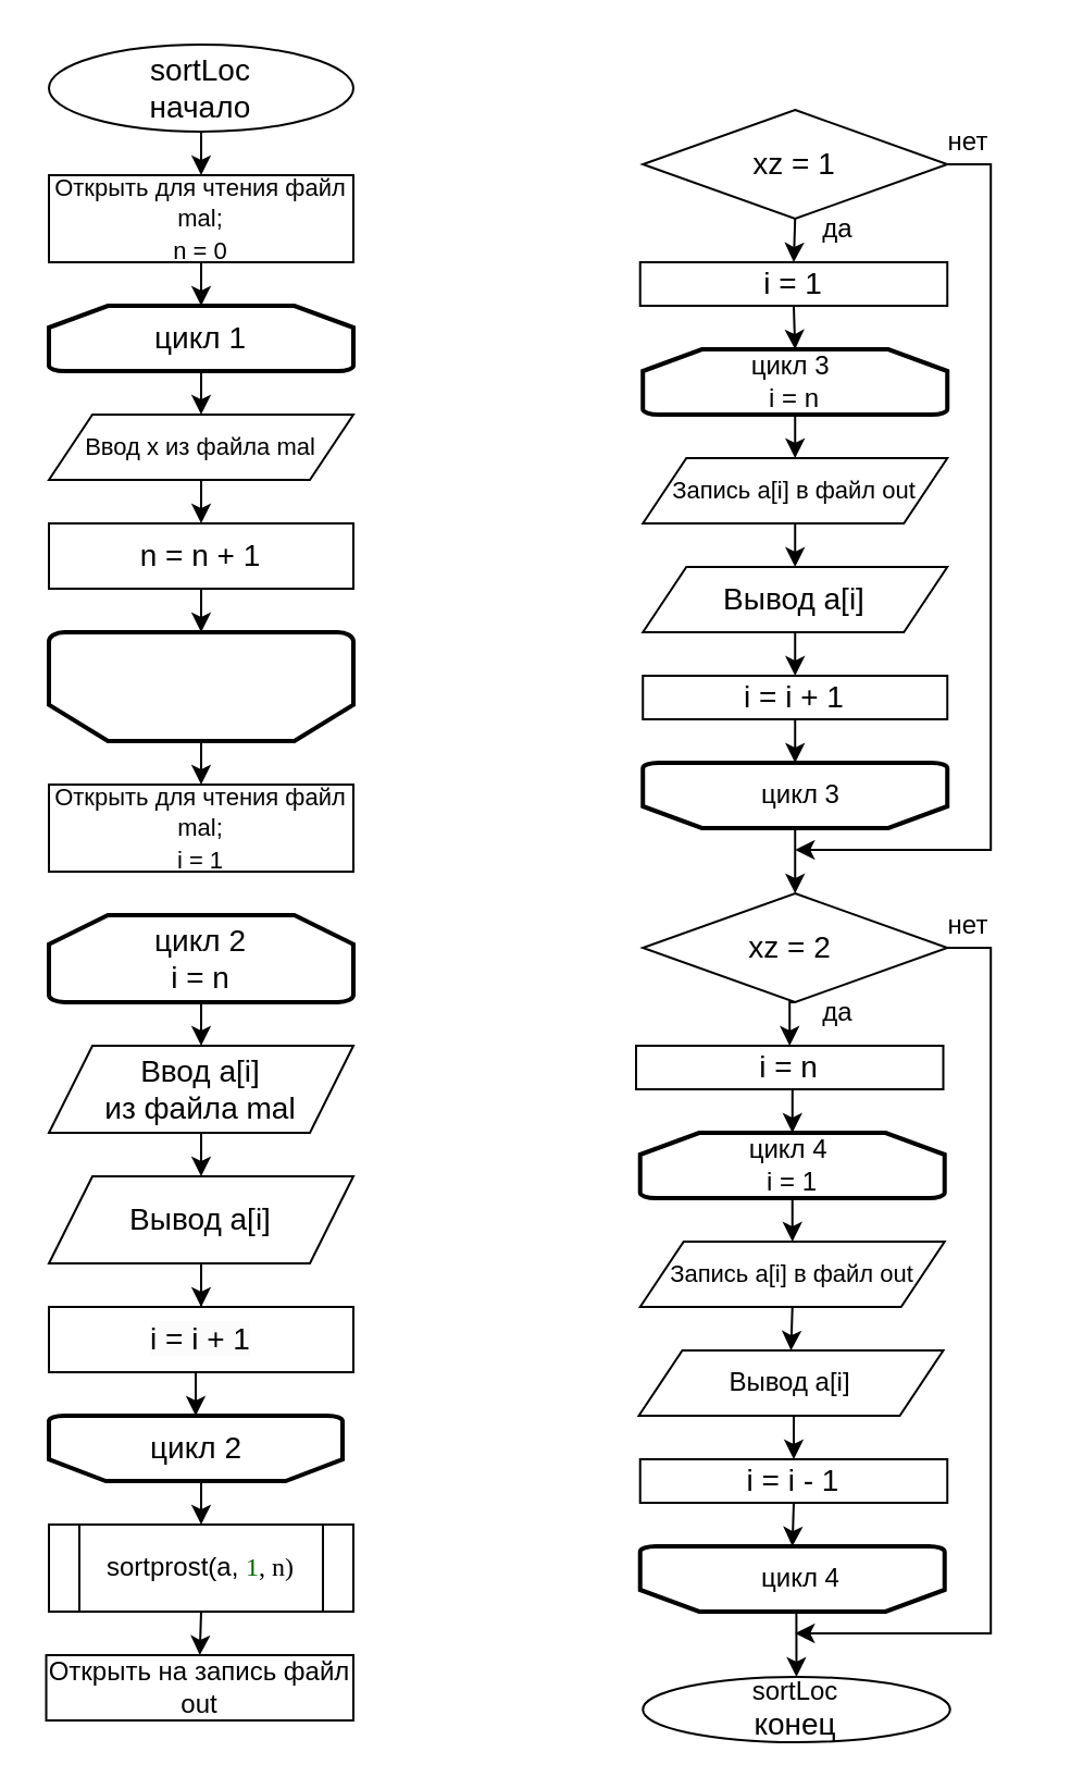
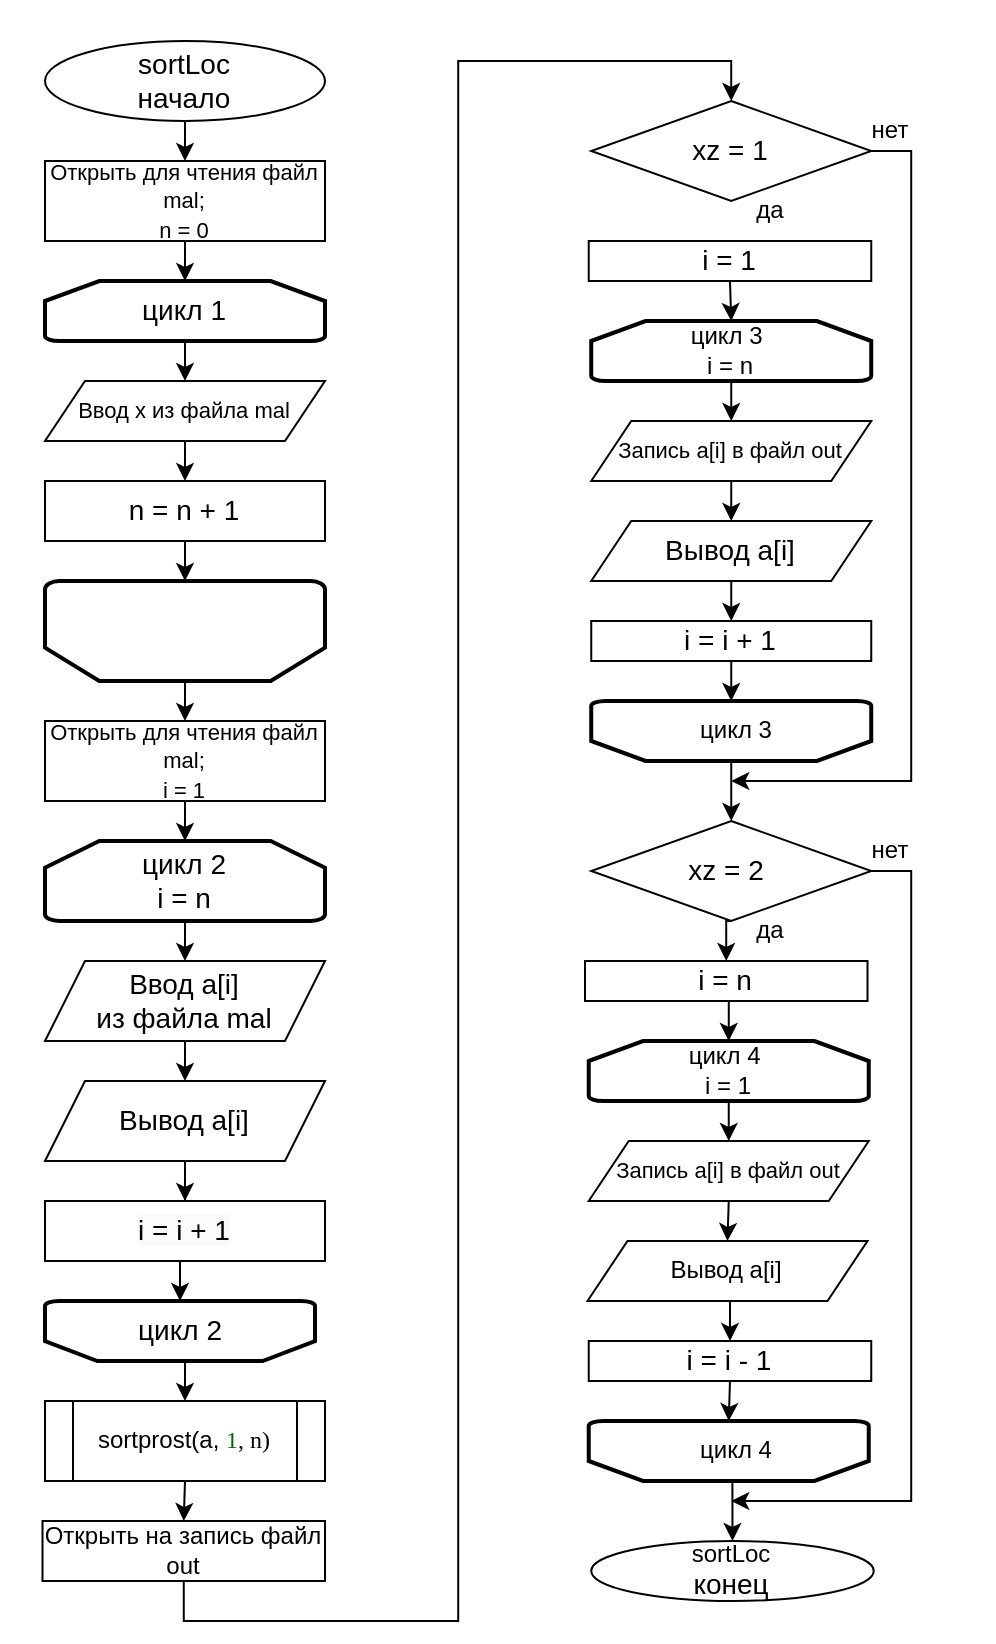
  <mxCell id="0" />
  <mxCell id="1" parent="0" />
  <mxCell id="2" style="edgeStyle=orthogonalEdgeStyle;rounded=0;orthogonalLoop=1;jettySize=auto;html=1;exitX=0.5;exitY=1;exitDx=0;exitDy=0;entryX=0.5;entryY=0;entryDx=0;entryDy=0;" edge="1" parent="1" source="3" target="4"><mxGeometry relative="1" as="geometry" /></mxCell>
  <mxCell id="3" value="&lt;font style=&quot;font-size: 14px;&quot;&gt;sortLoc&lt;br&gt;начало&lt;/font&gt;" style="ellipse;whiteSpace=wrap;html=1;" vertex="1" parent="1"><mxGeometry x="22" y="20" width="140" height="40" as="geometry" /></mxCell>
  <mxCell id="4" value="&lt;font style=&quot;font-size: 11px;&quot;&gt;Открыть для чтения файл mal;&lt;br&gt;n = 0&lt;/font&gt;" style="rounded=0;whiteSpace=wrap;html=1;" vertex="1" parent="1"><mxGeometry x="22" y="80" width="140" height="40" as="geometry" /></mxCell>
  <mxCell id="5" style="edgeStyle=orthogonalEdgeStyle;rounded=0;orthogonalLoop=1;jettySize=auto;html=1;exitX=0.5;exitY=1;exitDx=0;exitDy=0;exitPerimeter=0;entryX=0.5;entryY=0;entryDx=0;entryDy=0;" edge="1" parent="1" source="6" target="8"><mxGeometry relative="1" as="geometry" /></mxCell>
  <mxCell id="6" value="&lt;font style=&quot;font-size: 14px;&quot;&gt;цикл 1&lt;/font&gt;" style="strokeWidth=2;html=1;shape=mxgraph.flowchart.loop_limit;whiteSpace=wrap;" vertex="1" parent="1"><mxGeometry x="22" y="140" width="140" height="30" as="geometry" /></mxCell>
  <mxCell id="7" style="edgeStyle=orthogonalEdgeStyle;rounded=0;orthogonalLoop=1;jettySize=auto;html=1;exitX=0.5;exitY=1;exitDx=0;exitDy=0;entryX=0.5;entryY=0;entryDx=0;entryDy=0;" edge="1" parent="1" source="8" target="9"><mxGeometry relative="1" as="geometry" /></mxCell>
  <mxCell id="8" value="&lt;font style=&quot;font-size: 11px;&quot;&gt;Ввод x из файла mal&lt;/font&gt;" style="shape=parallelogram;perimeter=parallelogramPerimeter;whiteSpace=wrap;html=1;fixedSize=1;" vertex="1" parent="1"><mxGeometry x="22" y="190" width="140" height="30" as="geometry" /></mxCell>
  <mxCell id="9" value="&lt;font style=&quot;font-size: 14px;&quot;&gt;n = n + 1&lt;/font&gt;" style="rounded=0;whiteSpace=wrap;html=1;" vertex="1" parent="1"><mxGeometry x="22" y="240" width="140" height="30" as="geometry" /></mxCell>
  <mxCell id="10" style="edgeStyle=orthogonalEdgeStyle;rounded=0;orthogonalLoop=1;jettySize=auto;html=1;exitX=0.5;exitY=0;exitDx=0;exitDy=0;exitPerimeter=0;entryX=0.5;entryY=0;entryDx=0;entryDy=0;" edge="1" parent="1" source="11" target="12"><mxGeometry relative="1" as="geometry" /></mxCell>
  <mxCell id="11" value="" style="strokeWidth=2;html=1;shape=mxgraph.flowchart.loop_limit;whiteSpace=wrap;rotation=-180;" vertex="1" parent="1"><mxGeometry x="22" y="290" width="140" height="50" as="geometry" /></mxCell>
  <mxCell id="12" value="&lt;font style=&quot;font-size: 11px;&quot;&gt;Открыть для чтения файл mal;&lt;br&gt;&lt;/font&gt;&lt;font style=&quot;font-size: 11px;&quot;&gt;i = 1&lt;/font&gt;" style="rounded=0;whiteSpace=wrap;html=1;" vertex="1" parent="1"><mxGeometry x="22" y="360" width="140" height="40" as="geometry" /></mxCell>
  <mxCell id="13" style="edgeStyle=orthogonalEdgeStyle;rounded=0;orthogonalLoop=1;jettySize=auto;html=1;exitX=0.5;exitY=1;exitDx=0;exitDy=0;exitPerimeter=0;entryX=0.5;entryY=0;entryDx=0;entryDy=0;" edge="1" parent="1" source="14" target="18"><mxGeometry relative="1" as="geometry" /></mxCell>
  <mxCell id="14" value="&lt;font style=&quot;font-size: 14px;&quot;&gt;цикл 2&lt;br&gt;i = n&lt;/font&gt;" style="strokeWidth=2;html=1;shape=mxgraph.flowchart.loop_limit;whiteSpace=wrap;" vertex="1" parent="1"><mxGeometry x="22" y="420" width="140" height="40" as="geometry" /></mxCell>
  <mxCell id="15" style="edgeStyle=orthogonalEdgeStyle;rounded=0;orthogonalLoop=1;jettySize=auto;html=1;exitX=0.5;exitY=1;exitDx=0;exitDy=0;" edge="1" parent="1" source="16" target="19"><mxGeometry relative="1" as="geometry" /></mxCell>
  <mxCell id="16" value="&lt;font style=&quot;font-size: 14px;&quot;&gt;Вывод a[i]&lt;/font&gt;" style="shape=parallelogram;perimeter=parallelogramPerimeter;whiteSpace=wrap;html=1;fixedSize=1;" vertex="1" parent="1"><mxGeometry x="22" y="540" width="140" height="40" as="geometry" /></mxCell>
  <mxCell id="17" style="edgeStyle=orthogonalEdgeStyle;rounded=0;orthogonalLoop=1;jettySize=auto;html=1;exitX=0.5;exitY=1;exitDx=0;exitDy=0;entryX=0.5;entryY=0;entryDx=0;entryDy=0;" edge="1" parent="1" source="18" target="16"><mxGeometry relative="1" as="geometry" /></mxCell>
  <mxCell id="18" value="&lt;font style=&quot;font-size: 14px;&quot;&gt;Ввод a[i]&lt;br&gt;из файла mal&lt;/font&gt;" style="shape=parallelogram;perimeter=parallelogramPerimeter;whiteSpace=wrap;html=1;fixedSize=1;" vertex="1" parent="1"><mxGeometry x="22" y="480" width="140" height="40" as="geometry" /></mxCell>
  <mxCell id="19" value="&lt;span style=&quot;color: rgb(0, 0, 0); font-family: Helvetica; font-size: 14px; font-style: normal; font-variant-ligatures: normal; font-variant-caps: normal; font-weight: 400; letter-spacing: normal; orphans: 2; text-align: center; text-indent: 0px; text-transform: none; widows: 2; word-spacing: 0px; -webkit-text-stroke-width: 0px; background-color: rgb(251, 251, 251); text-decoration-thickness: initial; text-decoration-style: initial; text-decoration-color: initial; float: none; display: inline !important;&quot;&gt;i = i + 1&lt;/span&gt;" style="rounded=0;whiteSpace=wrap;html=1;" vertex="1" parent="1"><mxGeometry x="22" y="600" width="140" height="30" as="geometry" /></mxCell>
  <mxCell id="20" style="edgeStyle=orthogonalEdgeStyle;rounded=0;orthogonalLoop=1;jettySize=auto;html=1;exitX=0.5;exitY=0;exitDx=0;exitDy=0;exitPerimeter=0;entryX=0.5;entryY=0;entryDx=0;entryDy=0;" edge="1" parent="1" source="21" target="24"><mxGeometry relative="1" as="geometry" /></mxCell>
  <mxCell id="21" value="" style="strokeWidth=2;html=1;shape=mxgraph.flowchart.loop_limit;whiteSpace=wrap;rotation=-180;" vertex="1" parent="1"><mxGeometry x="22" y="650" width="135" height="30" as="geometry" /></mxCell>
  <mxCell id="22" value="&lt;font style=&quot;font-size: 14px;&quot;&gt;цикл 2&lt;/font&gt;" style="text;html=1;strokeColor=none;fillColor=none;align=center;verticalAlign=middle;whiteSpace=wrap;rounded=0;" vertex="1" parent="1"><mxGeometry x="59.5" y="650" width="60" height="30" as="geometry" /></mxCell>
  <mxCell id="23" style="edgeStyle=orthogonalEdgeStyle;rounded=0;orthogonalLoop=1;jettySize=auto;html=1;exitX=0.5;exitY=1;exitDx=0;exitDy=0;entryX=0.5;entryY=0;entryDx=0;entryDy=0;" edge="1" parent="1" source="24" target="26"><mxGeometry relative="1" as="geometry" /></mxCell>
  <mxCell id="24" value="sortprost(a, &lt;span style=&quot;font-size:9.0pt;font-family:Consolas;mso-fareast-font-family:Calibri;&lt;br/&gt;mso-fareast-theme-font:minor-latin;mso-bidi-font-family:Consolas;color:darkgreen;&lt;br/&gt;mso-ansi-language:EN-US;mso-fareast-language:EN-US;mso-bidi-language:AR-SA&quot; lang=&quot;EN-US&quot;&gt;1&lt;/span&gt;&lt;span style=&quot;font-size: 9pt; font-family: Consolas;&quot; lang=&quot;EN-US&quot;&gt;, n)&lt;/span&gt;" style="shape=process;whiteSpace=wrap;html=1;backgroundOutline=1;" vertex="1" parent="1"><mxGeometry x="22" y="700" width="140" height="40" as="geometry" /></mxCell>
+ <mxCell id="25" style="edgeStyle=orthogonalEdgeStyle;rounded=0;orthogonalLoop=1;jettySize=auto;html=1;exitX=0.5;exitY=1;exitDx=0;exitDy=0;entryX=0.5;entryY=0;entryDx=0;entryDy=0;" edge="1" parent="1" source="26" target="29"><mxGeometry relative="1" as="geometry" /></mxCell>
  <mxCell id="26" value="Открыть на запись файл out" style="rounded=0;whiteSpace=wrap;html=1;" vertex="1" parent="1"><mxGeometry x="20.75" y="760" width="141.25" height="30" as="geometry" /></mxCell>
- <mxCell id="27" style="edgeStyle=orthogonalEdgeStyle;rounded=0;orthogonalLoop=1;jettySize=auto;html=1;exitX=0.5;exitY=1;exitDx=0;exitDy=0;entryX=0.5;entryY=0;entryDx=0;entryDy=0;" edge="1" parent="1" source="29" target="30"><mxGeometry relative="1" as="geometry" /></mxCell>
  <mxCell id="28" style="edgeStyle=orthogonalEdgeStyle;rounded=0;orthogonalLoop=1;jettySize=auto;html=1;exitX=1;exitY=0.5;exitDx=0;exitDy=0;" edge="1" parent="1" source="29"><mxGeometry relative="1" as="geometry"><mxPoint x="365.12" y="390" as="targetPoint" /><Array as="points"><mxPoint x="455.12" y="75" /><mxPoint x="455.12" y="390" /></Array></mxGeometry></mxCell>
  <mxCell id="29" value="&lt;font style=&quot;font-size: 14px;&quot;&gt;xz = 1&lt;/font&gt;" style="rhombus;whiteSpace=wrap;html=1;" vertex="1" parent="1"><mxGeometry x="295.12" y="50" width="140" height="50" as="geometry" /></mxCell>
  <mxCell id="30" value="&lt;font style=&quot;font-size: 14px;&quot;&gt;i = 1&lt;/font&gt;" style="rounded=0;whiteSpace=wrap;html=1;" vertex="1" parent="1"><mxGeometry x="293.87" y="120" width="141.25" height="20" as="geometry" /></mxCell>
  <mxCell id="31" style="edgeStyle=orthogonalEdgeStyle;rounded=0;orthogonalLoop=1;jettySize=auto;html=1;exitX=0.5;exitY=1;exitDx=0;exitDy=0;exitPerimeter=0;entryX=0.5;entryY=0;entryDx=0;entryDy=0;" edge="1" parent="1" source="32" target="36"><mxGeometry relative="1" as="geometry" /></mxCell>
  <mxCell id="32" value="цикл 3&amp;nbsp;&lt;br&gt;i = n" style="strokeWidth=2;html=1;shape=mxgraph.flowchart.loop_limit;whiteSpace=wrap;" vertex="1" parent="1"><mxGeometry x="295.12" y="160" width="140" height="30" as="geometry" /></mxCell>
  <mxCell id="33" style="edgeStyle=orthogonalEdgeStyle;rounded=0;orthogonalLoop=1;jettySize=auto;html=1;exitX=0.5;exitY=1;exitDx=0;exitDy=0;entryX=0.5;entryY=0;entryDx=0;entryDy=0;" edge="1" parent="1" source="34" target="37"><mxGeometry relative="1" as="geometry" /></mxCell>
  <mxCell id="34" value="&lt;font style=&quot;font-size: 14px;&quot;&gt;Вывод a[i]&lt;/font&gt;" style="shape=parallelogram;perimeter=parallelogramPerimeter;whiteSpace=wrap;html=1;fixedSize=1;" vertex="1" parent="1"><mxGeometry x="295.12" y="260" width="140" height="30" as="geometry" /></mxCell>
  <mxCell id="35" style="edgeStyle=orthogonalEdgeStyle;rounded=0;orthogonalLoop=1;jettySize=auto;html=1;exitX=0.5;exitY=1;exitDx=0;exitDy=0;entryX=0.5;entryY=0;entryDx=0;entryDy=0;" edge="1" parent="1" source="36" target="34"><mxGeometry relative="1" as="geometry" /></mxCell>
  <mxCell id="36" value="&lt;font style=&quot;font-size: 11px;&quot;&gt;Запись a[i]&amp;nbsp;в файл out&lt;/font&gt;" style="shape=parallelogram;perimeter=parallelogramPerimeter;whiteSpace=wrap;html=1;fixedSize=1;" vertex="1" parent="1"><mxGeometry x="295.12" y="210" width="140" height="30" as="geometry" /></mxCell>
  <mxCell id="37" value="&lt;font style=&quot;font-size: 14px;&quot;&gt;i = i + 1&lt;/font&gt;" style="rounded=0;whiteSpace=wrap;html=1;" vertex="1" parent="1"><mxGeometry x="295.12" y="310" width="140" height="20" as="geometry" /></mxCell>
  <mxCell id="38" style="edgeStyle=orthogonalEdgeStyle;rounded=0;orthogonalLoop=1;jettySize=auto;html=1;exitX=0.5;exitY=0;exitDx=0;exitDy=0;exitPerimeter=0;entryX=0.5;entryY=0;entryDx=0;entryDy=0;" edge="1" parent="1" source="39" target="42"><mxGeometry relative="1" as="geometry" /></mxCell>
  <mxCell id="39" value="" style="strokeWidth=2;html=1;shape=mxgraph.flowchart.loop_limit;whiteSpace=wrap;rotation=-180;" vertex="1" parent="1"><mxGeometry x="295.12" y="350" width="140" height="30" as="geometry" /></mxCell>
  <mxCell id="40" style="edgeStyle=orthogonalEdgeStyle;rounded=0;orthogonalLoop=1;jettySize=auto;html=1;exitX=0.5;exitY=1;exitDx=0;exitDy=0;entryX=0.5;entryY=0;entryDx=0;entryDy=0;" edge="1" parent="1" source="42" target="44"><mxGeometry relative="1" as="geometry" /></mxCell>
  <mxCell id="41" style="edgeStyle=orthogonalEdgeStyle;rounded=0;orthogonalLoop=1;jettySize=auto;html=1;exitX=1;exitY=0.5;exitDx=0;exitDy=0;" edge="1" parent="1" source="42"><mxGeometry relative="1" as="geometry"><mxPoint x="365.12" y="750" as="targetPoint" /><Array as="points"><mxPoint x="455.12" y="435" /><mxPoint x="455.12" y="750" /></Array></mxGeometry></mxCell>
  <mxCell id="42" value="&lt;font style=&quot;font-size: 14px;&quot;&gt;xz = 2&amp;nbsp;&lt;/font&gt;" style="rhombus;whiteSpace=wrap;html=1;" vertex="1" parent="1"><mxGeometry x="295.12" y="410" width="140" height="50" as="geometry" /></mxCell>
  <mxCell id="43" value="цикл 3" style="text;html=1;strokeColor=none;fillColor=none;align=center;verticalAlign=middle;whiteSpace=wrap;rounded=0;" vertex="1" parent="1"><mxGeometry x="337.62" y="350" width="60" height="30" as="geometry" /></mxCell>
  <mxCell id="44" value="&lt;font style=&quot;font-size: 14px;&quot;&gt;i = n&lt;/font&gt;" style="rounded=0;whiteSpace=wrap;html=1;" vertex="1" parent="1"><mxGeometry x="292" y="480" width="141.25" height="20" as="geometry" /></mxCell>
  <mxCell id="45" style="edgeStyle=orthogonalEdgeStyle;rounded=0;orthogonalLoop=1;jettySize=auto;html=1;exitX=0.5;exitY=1;exitDx=0;exitDy=0;exitPerimeter=0;entryX=0.5;entryY=0;entryDx=0;entryDy=0;" edge="1" parent="1" source="46" target="48"><mxGeometry relative="1" as="geometry" /></mxCell>
  <mxCell id="46" value="&lt;font style=&quot;font-size: 12px;&quot;&gt;цикл 4&amp;nbsp;&lt;br style=&quot;border-color: var(--border-color);&quot;&gt;i = 1&lt;/font&gt;" style="strokeWidth=2;html=1;shape=mxgraph.flowchart.loop_limit;whiteSpace=wrap;" vertex="1" parent="1"><mxGeometry x="293.87" y="520" width="140" height="30" as="geometry" /></mxCell>
  <mxCell id="47" style="edgeStyle=orthogonalEdgeStyle;rounded=0;orthogonalLoop=1;jettySize=auto;html=1;exitX=0.5;exitY=1;exitDx=0;exitDy=0;entryX=0.5;entryY=0;entryDx=0;entryDy=0;" edge="1" parent="1" source="48" target="50"><mxGeometry relative="1" as="geometry" /></mxCell>
  <mxCell id="48" value="&lt;font style=&quot;font-size: 11px;&quot;&gt;Запись a[i]&amp;nbsp;в файл out&lt;/font&gt;" style="shape=parallelogram;perimeter=parallelogramPerimeter;whiteSpace=wrap;html=1;fixedSize=1;" vertex="1" parent="1"><mxGeometry x="293.87" y="570" width="140" height="30" as="geometry" /></mxCell>
  <mxCell id="49" style="edgeStyle=orthogonalEdgeStyle;rounded=0;orthogonalLoop=1;jettySize=auto;html=1;exitX=0.5;exitY=1;exitDx=0;exitDy=0;entryX=0.5;entryY=0;entryDx=0;entryDy=0;" edge="1" parent="1" source="50" target="51"><mxGeometry relative="1" as="geometry" /></mxCell>
  <mxCell id="50" value="Вывод a[i]" style="shape=parallelogram;perimeter=parallelogramPerimeter;whiteSpace=wrap;html=1;fixedSize=1;" vertex="1" parent="1"><mxGeometry x="293.25" y="620" width="140" height="30" as="geometry" /></mxCell>
  <mxCell id="51" value="&lt;font style=&quot;font-size: 14px;&quot;&gt;i = i - 1&lt;/font&gt;" style="rounded=0;whiteSpace=wrap;html=1;" vertex="1" parent="1"><mxGeometry x="293.87" y="670" width="141.25" height="20" as="geometry" /></mxCell>
  <mxCell id="52" style="edgeStyle=orthogonalEdgeStyle;rounded=0;orthogonalLoop=1;jettySize=auto;html=1;exitX=0.5;exitY=0;exitDx=0;exitDy=0;exitPerimeter=0;entryX=0.5;entryY=0;entryDx=0;entryDy=0;" edge="1" parent="1" source="53" target="55"><mxGeometry relative="1" as="geometry" /></mxCell>
  <mxCell id="53" value="" style="strokeWidth=2;html=1;shape=mxgraph.flowchart.loop_limit;whiteSpace=wrap;rotation=-180;" vertex="1" parent="1"><mxGeometry x="293.87" y="710" width="140" height="30" as="geometry" /></mxCell>
  <mxCell id="54" value="цикл 4" style="text;html=1;strokeColor=none;fillColor=none;align=center;verticalAlign=middle;whiteSpace=wrap;rounded=0;" vertex="1" parent="1"><mxGeometry x="337.62" y="710" width="60" height="30" as="geometry" /></mxCell>
  <mxCell id="55" value="sortLoc&lt;br style=&quot;border-color: var(--border-color); font-size: 14px;&quot;&gt;&lt;span style=&quot;font-size: 14px;&quot;&gt;конец&lt;/span&gt;" style="ellipse;whiteSpace=wrap;html=1;" vertex="1" parent="1"><mxGeometry x="295.12" y="770" width="141.25" height="30" as="geometry" /></mxCell>
  <mxCell id="56" style="edgeStyle=orthogonalEdgeStyle;rounded=0;orthogonalLoop=1;jettySize=auto;html=1;exitX=0.5;exitY=1;exitDx=0;exitDy=0;entryX=0.5;entryY=0;entryDx=0;entryDy=0;entryPerimeter=0;" edge="1" parent="1" source="4" target="6"><mxGeometry relative="1" as="geometry" /></mxCell>
  <mxCell id="57" style="edgeStyle=orthogonalEdgeStyle;rounded=0;orthogonalLoop=1;jettySize=auto;html=1;exitX=0.5;exitY=1;exitDx=0;exitDy=0;entryX=0.5;entryY=1;entryDx=0;entryDy=0;entryPerimeter=0;" edge="1" parent="1" source="9" target="11"><mxGeometry relative="1" as="geometry" /></mxCell>
+ <mxCell id="58" style="edgeStyle=orthogonalEdgeStyle;rounded=0;orthogonalLoop=1;jettySize=auto;html=1;exitX=0.5;exitY=1;exitDx=0;exitDy=0;entryX=0.5;entryY=0;entryDx=0;entryDy=0;entryPerimeter=0;" edge="1" parent="1" source="12" target="14"><mxGeometry relative="1" as="geometry" /></mxCell>
  <mxCell id="59" style="edgeStyle=orthogonalEdgeStyle;rounded=0;orthogonalLoop=1;jettySize=auto;html=1;exitX=0.5;exitY=1;exitDx=0;exitDy=0;entryX=0.5;entryY=1;entryDx=0;entryDy=0;entryPerimeter=0;" edge="1" parent="1" source="19" target="21"><mxGeometry relative="1" as="geometry" /></mxCell>
  <mxCell id="60" style="edgeStyle=orthogonalEdgeStyle;rounded=0;orthogonalLoop=1;jettySize=auto;html=1;exitX=0.5;exitY=1;exitDx=0;exitDy=0;entryX=0.5;entryY=0;entryDx=0;entryDy=0;entryPerimeter=0;" edge="1" parent="1" source="30" target="32"><mxGeometry relative="1" as="geometry" /></mxCell>
  <mxCell id="61" style="edgeStyle=orthogonalEdgeStyle;rounded=0;orthogonalLoop=1;jettySize=auto;html=1;exitX=0.5;exitY=1;exitDx=0;exitDy=0;entryX=0.5;entryY=1;entryDx=0;entryDy=0;entryPerimeter=0;" edge="1" parent="1" source="37" target="39"><mxGeometry relative="1" as="geometry" /></mxCell>
  <mxCell id="62" style="edgeStyle=orthogonalEdgeStyle;rounded=0;orthogonalLoop=1;jettySize=auto;html=1;exitX=0.5;exitY=1;exitDx=0;exitDy=0;entryX=0.5;entryY=0;entryDx=0;entryDy=0;entryPerimeter=0;" edge="1" parent="1" source="44" target="46"><mxGeometry relative="1" as="geometry" /></mxCell>
  <mxCell id="63" style="edgeStyle=orthogonalEdgeStyle;rounded=0;orthogonalLoop=1;jettySize=auto;html=1;exitX=0.5;exitY=1;exitDx=0;exitDy=0;entryX=0.5;entryY=1;entryDx=0;entryDy=0;entryPerimeter=0;" edge="1" parent="1" source="51" target="53"><mxGeometry relative="1" as="geometry" /></mxCell>
  <mxCell id="64" value="да" style="text;html=1;strokeColor=none;fillColor=none;align=center;verticalAlign=middle;whiteSpace=wrap;rounded=0;" vertex="1" parent="1"><mxGeometry x="355.12" y="450" width="60" height="30" as="geometry" /></mxCell>
  <mxCell id="65" value="нет" style="text;html=1;strokeColor=none;fillColor=none;align=center;verticalAlign=middle;whiteSpace=wrap;rounded=0;" vertex="1" parent="1"><mxGeometry x="415.12" y="410" width="60" height="30" as="geometry" /></mxCell>
  <mxCell id="66" value="нет" style="text;html=1;strokeColor=none;fillColor=none;align=center;verticalAlign=middle;whiteSpace=wrap;rounded=0;" vertex="1" parent="1"><mxGeometry x="415.12" y="50" width="60" height="30" as="geometry" /></mxCell>
  <mxCell id="67" value="да" style="text;html=1;strokeColor=none;fillColor=none;align=center;verticalAlign=middle;whiteSpace=wrap;rounded=0;" vertex="1" parent="1"><mxGeometry x="355.12" y="90" width="60" height="30" as="geometry" /></mxCell>
